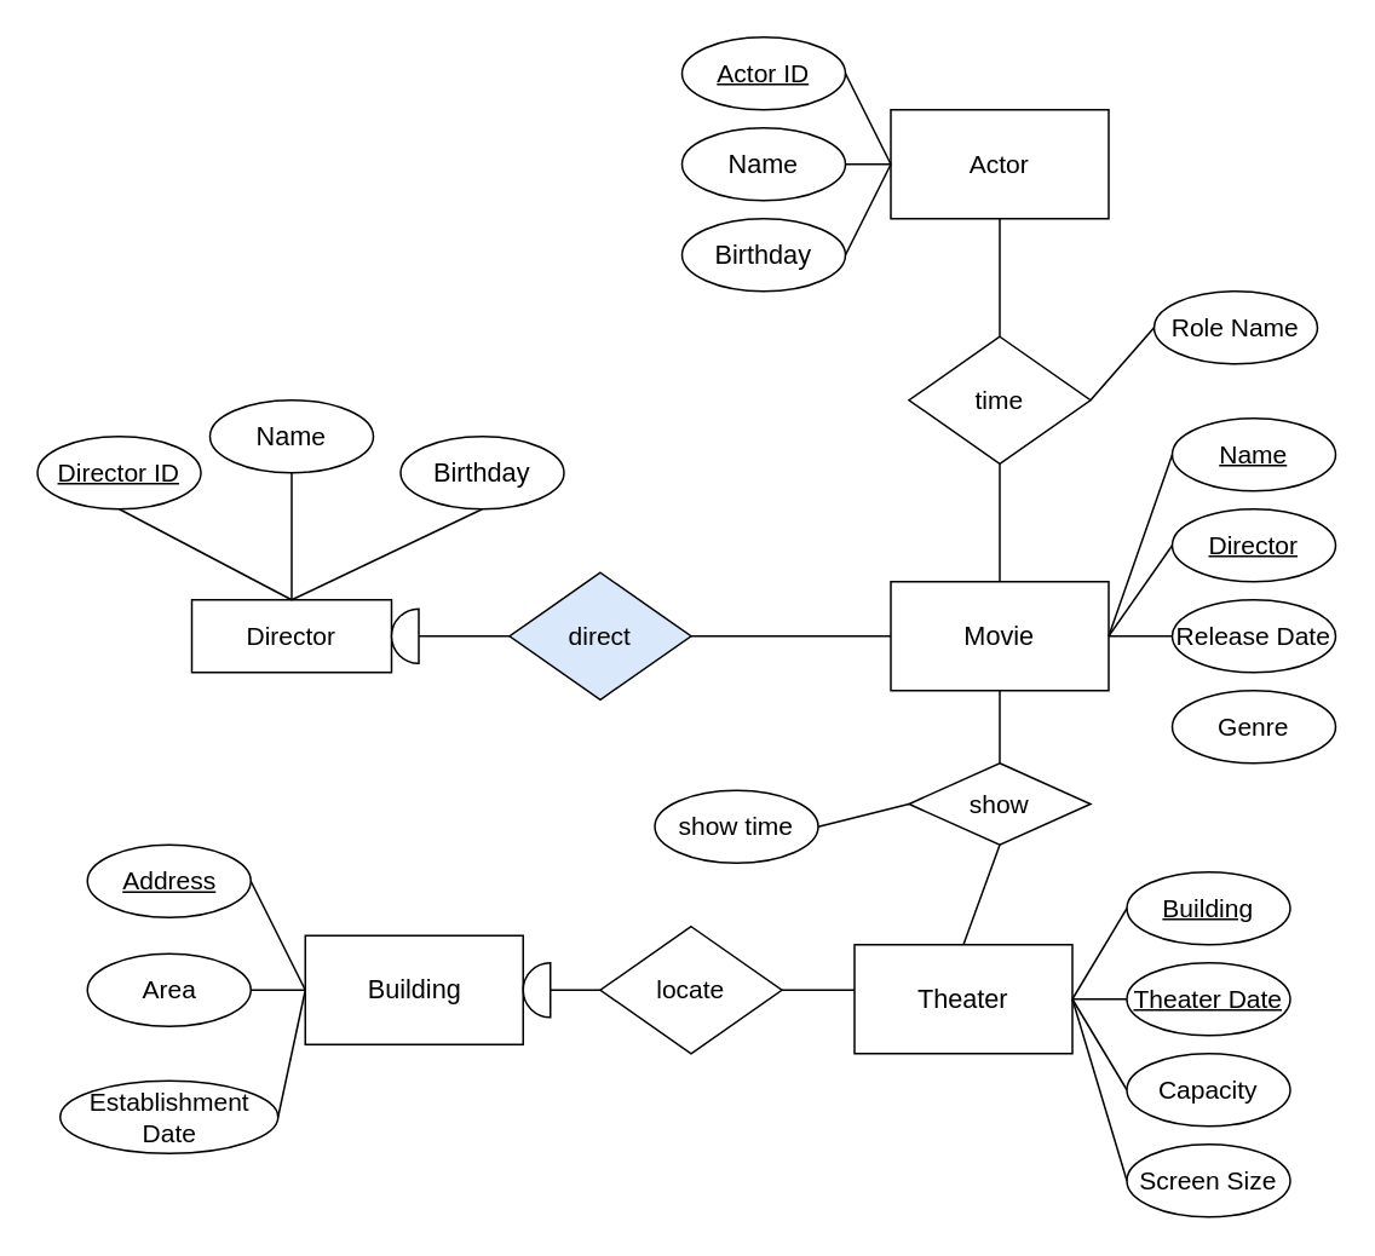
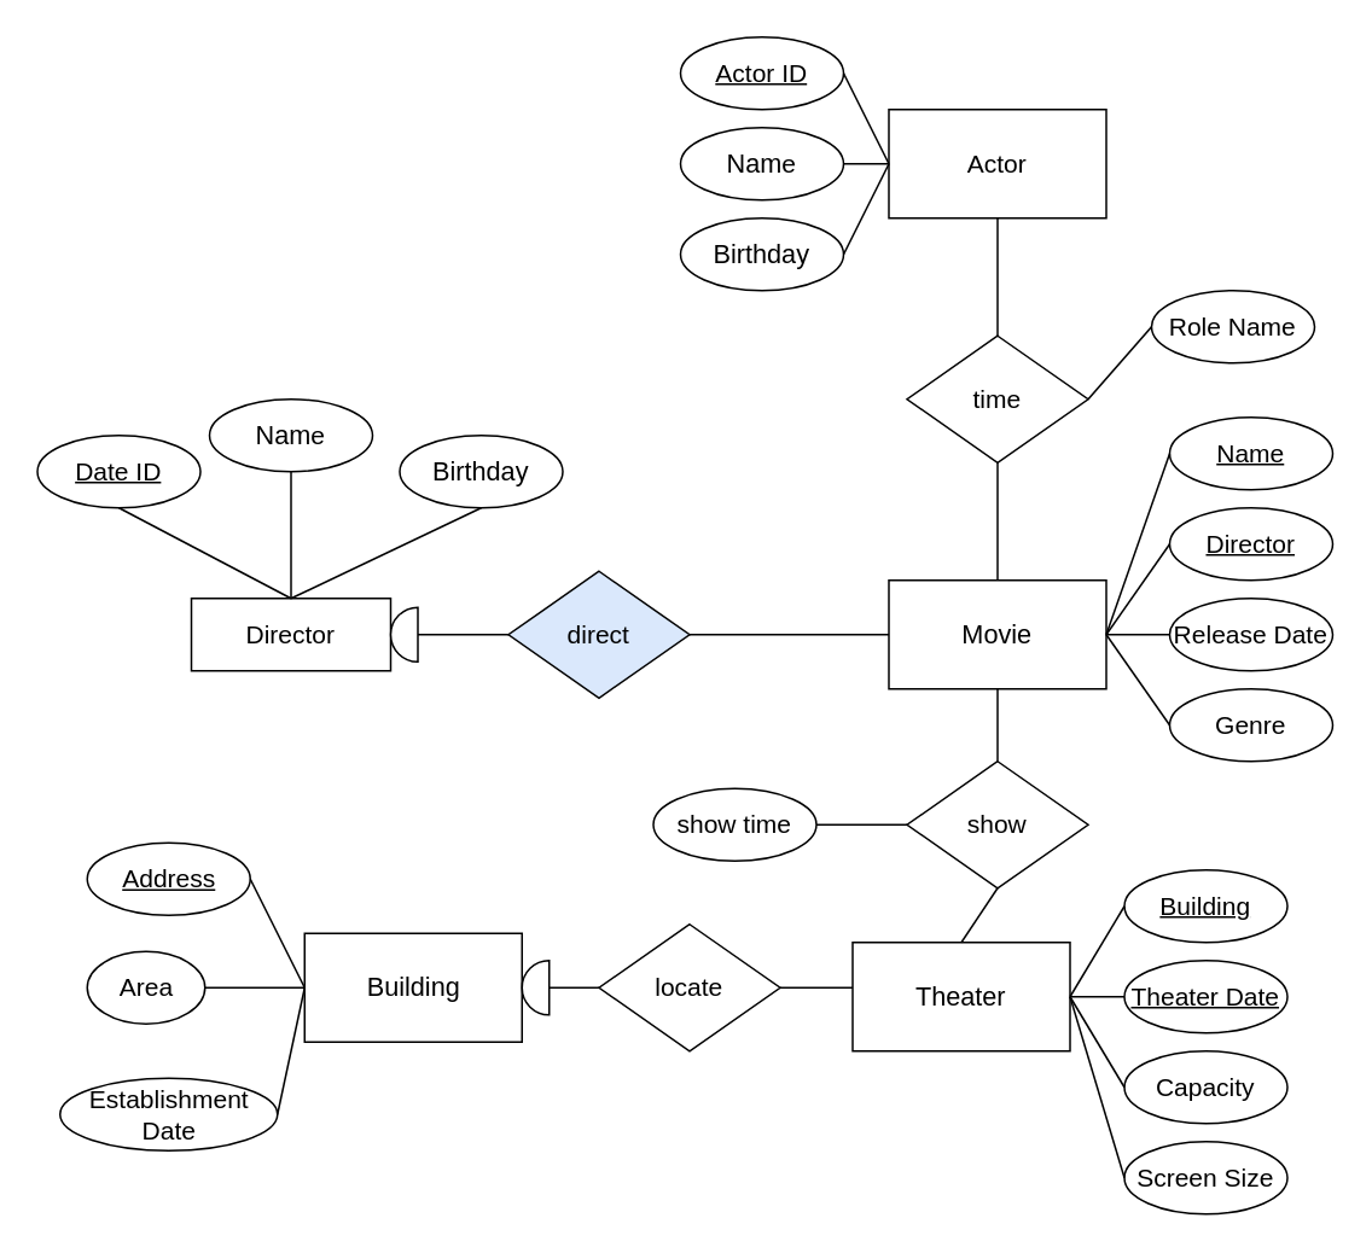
  <mxCell id="0" />
  <mxCell id="1" parent="0" />
  <mxCell id="2" value="&lt;font style=&quot;font-size: 14px&quot;&gt;Director&lt;/font&gt;" style="rounded=0;whiteSpace=wrap;html=1;" vertex="1" parent="1"><mxGeometry x="105" y="330" width="110" height="40" as="geometry" /></mxCell>
  <mxCell id="3" value="&lt;span style=&quot;left: 130.059px ; top: 339.291px ; font-size: 14.451px ; font-family: sans-serif ; transform: scalex(1.024)&quot; dir=&quot;ltr&quot;&gt;Movie &lt;/span&gt;" style="rounded=0;whiteSpace=wrap;html=1;" vertex="1" parent="1"><mxGeometry x="490" y="320" width="120" height="60" as="geometry" /></mxCell>
  <mxCell id="4" value="&lt;font style=&quot;font-size: 14px&quot;&gt;Actor&lt;/font&gt;" style="rounded=0;whiteSpace=wrap;html=1;" vertex="1" parent="1"><mxGeometry x="490" y="60" width="120" height="60" as="geometry" /></mxCell>
  <mxCell id="5" value="&lt;span style=&quot;left: 130.059px ; top: 419.074px ; font-size: 14.451px ; font-family: sans-serif ; transform: scalex(1.021)&quot; dir=&quot;ltr&quot;&gt;Building &lt;/span&gt;" style="rounded=0;whiteSpace=wrap;html=1;" vertex="1" parent="1"><mxGeometry x="167.5" y="515" width="120" height="60" as="geometry" /></mxCell>
  <mxCell id="6" value="&lt;span style=&quot;left: 130.059px ; top: 458.965px ; font-size: 14.451px ; font-family: sans-serif ; transform: scalex(1.007)&quot; dir=&quot;ltr&quot;&gt;Theater &lt;/span&gt;" style="rounded=0;whiteSpace=wrap;html=1;" vertex="1" parent="1"><mxGeometry x="470" y="520" width="120" height="60" as="geometry" /></mxCell>
  <mxCell id="7" value="&lt;span style=&quot;left: 312.566px ; top: 299.4px ; font-size: 14.451px ; font-family: sans-serif ; transform: scalex(0.999)&quot; dir=&quot;ltr&quot;&gt;Nam&lt;/span&gt;e" style="ellipse;whiteSpace=wrap;html=1;fontSize=14;" vertex="1" parent="1"><mxGeometry x="115" y="220" width="90" height="40" as="geometry" /></mxCell>
  <mxCell id="8" value="&lt;span style=&quot;left: 130.059px ; top: 319.346px ; font-size: 14.451px ; font-family: sans-serif ; transform: scalex(1.025)&quot; dir=&quot;ltr&quot;&gt;Birthday&lt;/span&gt;" style="ellipse;whiteSpace=wrap;html=1;fontSize=14;" vertex="1" parent="1"><mxGeometry x="220" y="240" width="90" height="40" as="geometry" /></mxCell>
- <mxCell id="9" value="&lt;u&gt;Director ID&lt;/u&gt;" style="ellipse;whiteSpace=wrap;html=1;fontSize=14;" vertex="1" parent="1"><mxGeometry x="20" y="240" width="90" height="40" as="geometry" /></mxCell>
+ <mxCell id="9" value="&lt;u&gt;Date ID&lt;/u&gt;" style="ellipse;whiteSpace=wrap;html=1;fontSize=14;" vertex="1" parent="1"><mxGeometry x="20" y="240" width="90" height="40" as="geometry" /></mxCell>
  <mxCell id="10" value="" style="endArrow=none;html=1;rounded=0;fontSize=14;exitX=0.5;exitY=0;exitDx=0;exitDy=0;entryX=0.5;entryY=1;entryDx=0;entryDy=0;" edge="1" parent="1" source="2" target="9"><mxGeometry width="50" height="50" relative="1" as="geometry"><mxPoint x="490" y="480" as="sourcePoint" /><mxPoint x="540" y="430" as="targetPoint" /></mxGeometry></mxCell>
  <mxCell id="11" value="" style="endArrow=none;html=1;rounded=0;fontSize=14;exitX=0.5;exitY=0;exitDx=0;exitDy=0;entryX=0.5;entryY=1;entryDx=0;entryDy=0;" edge="1" parent="1" source="2" target="7"><mxGeometry width="50" height="50" relative="1" as="geometry"><mxPoint x="170" y="340" as="sourcePoint" /><mxPoint x="75" y="330" as="targetPoint" /></mxGeometry></mxCell>
  <mxCell id="12" value="" style="endArrow=none;html=1;rounded=0;fontSize=14;exitX=0.5;exitY=0;exitDx=0;exitDy=0;entryX=0.5;entryY=1;entryDx=0;entryDy=0;" edge="1" parent="1" source="2" target="8"><mxGeometry width="50" height="50" relative="1" as="geometry"><mxPoint x="170" y="340" as="sourcePoint" /><mxPoint x="170" y="310" as="targetPoint" /></mxGeometry></mxCell>
  <mxCell id="13" value="&lt;u&gt;Name&lt;/u&gt;" style="ellipse;whiteSpace=wrap;html=1;fontSize=14;" vertex="1" parent="1"><mxGeometry x="645" y="230" width="90" height="40" as="geometry" /></mxCell>
  <mxCell id="14" value="&lt;u&gt;Director&lt;/u&gt;" style="ellipse;whiteSpace=wrap;html=1;fontSize=14;" vertex="1" parent="1"><mxGeometry x="645" y="280" width="90" height="40" as="geometry" /></mxCell>
  <mxCell id="15" value="Release Date" style="ellipse;whiteSpace=wrap;html=1;fontSize=14;" vertex="1" parent="1"><mxGeometry x="645" y="330" width="90" height="40" as="geometry" /></mxCell>
  <mxCell id="16" value="Genre" style="ellipse;whiteSpace=wrap;html=1;fontSize=14;" vertex="1" parent="1"><mxGeometry x="645" y="380" width="90" height="40" as="geometry" /></mxCell>
  <mxCell id="17" value="&lt;u&gt;Address&lt;/u&gt;" style="ellipse;whiteSpace=wrap;html=1;fontSize=14;" vertex="1" parent="1"><mxGeometry x="47.5" y="465" width="90" height="40" as="geometry" /></mxCell>
- <mxCell id="18" value="Area" style="ellipse;whiteSpace=wrap;html=1;fontSize=14;" vertex="1" parent="1"><mxGeometry x="47.5" y="525" width="90" height="40" as="geometry" /></mxCell>
+ <mxCell id="18" value="Area" style="ellipse;whiteSpace=wrap;html=1;fontSize=14;" vertex="1" parent="1"><mxGeometry x="47.5" y="525" width="65" height="40" as="geometry" /></mxCell>
  <mxCell id="19" value="Establishment Date" style="ellipse;whiteSpace=wrap;html=1;fontSize=14;" vertex="1" parent="1"><mxGeometry x="32.5" y="595" width="120" height="40" as="geometry" /></mxCell>
  <mxCell id="20" value="&lt;u&gt;Building&lt;/u&gt;" style="ellipse;whiteSpace=wrap;html=1;fontSize=14;" vertex="1" parent="1"><mxGeometry x="620" y="480" width="90" height="40" as="geometry" /></mxCell>
  <mxCell id="21" value="&lt;u&gt;Theater Date&lt;/u&gt;" style="ellipse;whiteSpace=wrap;html=1;fontSize=14;" vertex="1" parent="1"><mxGeometry x="620" y="530" width="90" height="40" as="geometry" /></mxCell>
  <mxCell id="22" value="Capacity" style="ellipse;whiteSpace=wrap;html=1;fontSize=14;" vertex="1" parent="1"><mxGeometry x="620" y="580" width="90" height="40" as="geometry" /></mxCell>
  <mxCell id="23" value="Screen Size" style="ellipse;whiteSpace=wrap;html=1;fontSize=14;" vertex="1" parent="1"><mxGeometry x="620" y="630" width="90" height="40" as="geometry" /></mxCell>
  <mxCell id="24" value="&lt;u&gt;Actor ID&lt;/u&gt;" style="ellipse;whiteSpace=wrap;html=1;fontSize=14;" vertex="1" parent="1"><mxGeometry x="375" y="20" width="90" height="40" as="geometry" /></mxCell>
  <mxCell id="25" value="&lt;span style=&quot;left: 312.566px ; top: 299.4px ; font-size: 14.451px ; font-family: sans-serif ; transform: scalex(0.999)&quot; dir=&quot;ltr&quot;&gt;Nam&lt;/span&gt;e" style="ellipse;whiteSpace=wrap;html=1;fontSize=14;" vertex="1" parent="1"><mxGeometry x="375" y="70" width="90" height="40" as="geometry" /></mxCell>
  <mxCell id="26" value="&lt;span style=&quot;left: 130.059px ; top: 319.346px ; font-size: 14.451px ; font-family: sans-serif ; transform: scalex(1.025)&quot; dir=&quot;ltr&quot;&gt;Birthday&lt;/span&gt;" style="ellipse;whiteSpace=wrap;html=1;fontSize=14;" vertex="1" parent="1"><mxGeometry x="375" y="120" width="90" height="40" as="geometry" /></mxCell>
  <mxCell id="27" value="" style="endArrow=none;html=1;rounded=0;fontSize=14;entryX=0;entryY=0.5;entryDx=0;entryDy=0;exitX=1;exitY=0.5;exitDx=0;exitDy=0;" edge="1" parent="1" source="3" target="13"><mxGeometry width="50" height="50" relative="1" as="geometry"><mxPoint x="400" y="360" as="sourcePoint" /><mxPoint x="455" y="360" as="targetPoint" /></mxGeometry></mxCell>
  <mxCell id="28" value="" style="endArrow=none;html=1;rounded=0;fontSize=14;entryX=0;entryY=0.5;entryDx=0;entryDy=0;exitX=1;exitY=0.5;exitDx=0;exitDy=0;" edge="1" parent="1" source="3" target="14"><mxGeometry width="50" height="50" relative="1" as="geometry"><mxPoint x="575" y="360" as="sourcePoint" /><mxPoint x="610" y="260" as="targetPoint" /></mxGeometry></mxCell>
  <mxCell id="29" value="" style="endArrow=none;html=1;rounded=0;fontSize=14;entryX=0;entryY=0.5;entryDx=0;entryDy=0;exitX=1;exitY=0.5;exitDx=0;exitDy=0;" edge="1" parent="1" source="3" target="15"><mxGeometry width="50" height="50" relative="1" as="geometry"><mxPoint x="575" y="360" as="sourcePoint" /><mxPoint x="610" y="310" as="targetPoint" /></mxGeometry></mxCell>
+ <mxCell id="30" value="" style="endArrow=none;html=1;rounded=0;fontSize=14;entryX=0;entryY=0.5;entryDx=0;entryDy=0;exitX=1;exitY=0.5;exitDx=0;exitDy=0;" edge="1" parent="1" source="3" target="16"><mxGeometry width="50" height="50" relative="1" as="geometry"><mxPoint x="575" y="360" as="sourcePoint" /><mxPoint x="610" y="360" as="targetPoint" /></mxGeometry></mxCell>
  <mxCell id="31" value="" style="endArrow=none;html=1;rounded=0;fontSize=14;exitX=0;exitY=0.5;exitDx=0;exitDy=0;entryX=1;entryY=0.5;entryDx=0;entryDy=0;" edge="1" parent="1" source="4" target="24"><mxGeometry width="50" height="50" relative="1" as="geometry"><mxPoint x="575" y="-120" as="sourcePoint" /><mxPoint x="575" y="-150" as="targetPoint" /></mxGeometry></mxCell>
  <mxCell id="32" value="" style="endArrow=none;html=1;rounded=0;fontSize=14;exitX=0;exitY=0.5;exitDx=0;exitDy=0;entryX=1;entryY=0.5;entryDx=0;entryDy=0;" edge="1" parent="1" source="4" target="25"><mxGeometry width="50" height="50" relative="1" as="geometry"><mxPoint x="500" y="100" as="sourcePoint" /><mxPoint x="475" y="50" as="targetPoint" /></mxGeometry></mxCell>
  <mxCell id="33" value="" style="endArrow=none;html=1;rounded=0;fontSize=14;entryX=1;entryY=0.5;entryDx=0;entryDy=0;exitX=0;exitY=0.5;exitDx=0;exitDy=0;" edge="1" parent="1" source="4" target="26"><mxGeometry width="50" height="50" relative="1" as="geometry"><mxPoint x="137" y="530" as="sourcePoint" /><mxPoint x="117" y="540" as="targetPoint" /></mxGeometry></mxCell>
  <mxCell id="34" value="" style="endArrow=none;html=1;rounded=0;fontSize=14;entryX=0;entryY=0.5;entryDx=0;entryDy=0;exitX=1;exitY=0.5;exitDx=0;exitDy=0;" edge="1" parent="1" source="6" target="20"><mxGeometry width="50" height="50" relative="1" as="geometry"><mxPoint x="575" y="360" as="sourcePoint" /><mxPoint x="610" y="260" as="targetPoint" /></mxGeometry></mxCell>
  <mxCell id="35" value="" style="endArrow=none;html=1;rounded=0;fontSize=14;exitX=1;exitY=0.5;exitDx=0;exitDy=0;" edge="1" parent="1" source="6" target="21"><mxGeometry width="50" height="50" relative="1" as="geometry"><mxPoint x="600" y="560" as="sourcePoint" /><mxPoint x="630" y="510" as="targetPoint" /></mxGeometry></mxCell>
  <mxCell id="36" value="" style="endArrow=none;html=1;rounded=0;fontSize=14;exitX=1;exitY=0.5;exitDx=0;exitDy=0;entryX=0;entryY=0.5;entryDx=0;entryDy=0;" edge="1" parent="1" source="6" target="22"><mxGeometry width="50" height="50" relative="1" as="geometry"><mxPoint x="600" y="560" as="sourcePoint" /><mxPoint x="630" y="560" as="targetPoint" /></mxGeometry></mxCell>
  <mxCell id="37" value="" style="endArrow=none;html=1;rounded=0;fontSize=14;exitX=1;exitY=0.5;exitDx=0;exitDy=0;entryX=0;entryY=0.5;entryDx=0;entryDy=0;" edge="1" parent="1" source="6"><mxGeometry width="50" height="50" relative="1" as="geometry"><mxPoint x="600" y="560" as="sourcePoint" /><mxPoint x="620" y="650" as="targetPoint" /></mxGeometry></mxCell>
  <mxCell id="38" style="edgeStyle=none;rounded=0;orthogonalLoop=1;jettySize=auto;html=1;exitX=0;exitY=0.5;exitDx=0;exitDy=0;entryX=1;entryY=0.5;entryDx=0;entryDy=0;fontSize=14;" edge="1" parent="1" source="39" target="2"><mxGeometry relative="1" as="geometry" /></mxCell>
  <mxCell id="39" value="direct" style="rhombus;whiteSpace=wrap;html=1;fontSize=14;fillColor=#dae8fc;" vertex="1" parent="1"><mxGeometry x="280" y="315" width="100" height="70" as="geometry" /></mxCell>
  <mxCell id="40" value="time" style="rhombus;whiteSpace=wrap;html=1;fontSize=14;" vertex="1" parent="1"><mxGeometry x="500" y="185" width="100" height="70" as="geometry" /></mxCell>
  <mxCell id="41" style="edgeStyle=none;rounded=0;orthogonalLoop=1;jettySize=auto;html=1;entryX=0.5;entryY=0;entryDx=0;entryDy=0;fontSize=14;" edge="1" parent="1" source="3" target="3"><mxGeometry relative="1" as="geometry" /></mxCell>
  <mxCell id="42" value="" style="endArrow=none;html=1;rounded=0;fontSize=14;exitX=1;exitY=0.5;exitDx=0;exitDy=0;entryX=0;entryY=0.5;entryDx=0;entryDy=0;" edge="1" parent="1" source="40" target="43"><mxGeometry width="50" height="50" relative="1" as="geometry"><mxPoint x="300" y="345" as="sourcePoint" /><mxPoint x="405" y="295" as="targetPoint" /></mxGeometry></mxCell>
  <mxCell id="43" value="Role Name" style="ellipse;whiteSpace=wrap;html=1;fontSize=14;" vertex="1" parent="1"><mxGeometry x="635" y="160" width="90" height="40" as="geometry" /></mxCell>
  <mxCell id="44" value="" style="endArrow=none;html=1;rounded=0;fontSize=14;exitX=0;exitY=0.5;exitDx=0;exitDy=0;entryX=1;entryY=0.5;entryDx=0;entryDy=0;" edge="1" parent="1" source="5" target="17"><mxGeometry width="50" height="50" relative="1" as="geometry"><mxPoint x="57.5" y="335" as="sourcePoint" /><mxPoint x="162.5" y="285" as="targetPoint" /></mxGeometry></mxCell>
  <mxCell id="45" value="" style="endArrow=none;html=1;rounded=0;fontSize=14;exitX=0;exitY=0.5;exitDx=0;exitDy=0;entryX=1;entryY=0.5;entryDx=0;entryDy=0;" edge="1" parent="1" source="5" target="18"><mxGeometry width="50" height="50" relative="1" as="geometry"><mxPoint x="177.5" y="555" as="sourcePoint" /><mxPoint x="147.5" y="495" as="targetPoint" /></mxGeometry></mxCell>
  <mxCell id="46" value="" style="endArrow=none;html=1;rounded=0;fontSize=14;exitX=0;exitY=0.5;exitDx=0;exitDy=0;entryX=1;entryY=0.5;entryDx=0;entryDy=0;" edge="1" parent="1" source="5" target="19"><mxGeometry width="50" height="50" relative="1" as="geometry"><mxPoint x="177.5" y="555" as="sourcePoint" /><mxPoint x="147.5" y="555" as="targetPoint" /></mxGeometry></mxCell>
  <mxCell id="47" style="edgeStyle=none;rounded=0;orthogonalLoop=1;jettySize=auto;html=1;exitX=0;exitY=0.5;exitDx=0;exitDy=0;entryX=0.5;entryY=1;entryDx=0;entryDy=0;entryPerimeter=0;fontSize=14;" edge="1" parent="1" source="48" target="54"><mxGeometry relative="1" as="geometry" /></mxCell>
  <mxCell id="48" value="locate" style="rhombus;whiteSpace=wrap;html=1;fontSize=14;" vertex="1" parent="1"><mxGeometry x="330" y="510" width="100" height="70" as="geometry" /></mxCell>
  <mxCell id="49" value="" style="endArrow=none;html=1;rounded=0;fontSize=14;" edge="1" parent="1" target="3"><mxGeometry relative="1" as="geometry"><mxPoint x="380" y="350" as="sourcePoint" /><mxPoint x="290" y="360" as="targetPoint" /></mxGeometry></mxCell>
  <mxCell id="50" value="" style="verticalLabelPosition=bottom;verticalAlign=top;html=1;shape=mxgraph.basic.half_circle;fontSize=14;direction=south;" vertex="1" parent="1"><mxGeometry x="215" y="335" width="15" height="30" as="geometry" /></mxCell>
  <mxCell id="51" value="" style="endArrow=none;html=1;rounded=0;fontSize=14;exitX=0.5;exitY=1;exitDx=0;exitDy=0;entryX=0.5;entryY=0;entryDx=0;entryDy=0;" edge="1" parent="1" source="40" target="3"><mxGeometry relative="1" as="geometry"><mxPoint x="390" y="360" as="sourcePoint" /><mxPoint x="500" y="360" as="targetPoint" /></mxGeometry></mxCell>
  <mxCell id="52" value="" style="endArrow=none;html=1;rounded=0;fontSize=14;exitX=0.5;exitY=1;exitDx=0;exitDy=0;entryX=0.5;entryY=0;entryDx=0;entryDy=0;" edge="1" parent="1" source="4" target="40"><mxGeometry relative="1" as="geometry"><mxPoint x="560" y="265" as="sourcePoint" /><mxPoint x="690" y="335" as="targetPoint" /></mxGeometry></mxCell>
  <mxCell id="53" value="" style="endArrow=none;html=1;rounded=0;fontSize=14;" edge="1" parent="1" source="48"><mxGeometry relative="1" as="geometry"><mxPoint x="390" y="360" as="sourcePoint" /><mxPoint x="470" y="545" as="targetPoint" /></mxGeometry></mxCell>
  <mxCell id="54" value="" style="verticalLabelPosition=bottom;verticalAlign=top;html=1;shape=mxgraph.basic.half_circle;fontSize=14;direction=south;" vertex="1" parent="1"><mxGeometry x="287.5" y="530" width="15" height="30" as="geometry" /></mxCell>
- <mxCell id="55" value="show" style="rhombus;whiteSpace=wrap;html=1;fontSize=14;" vertex="1" parent="1"><mxGeometry x="500" y="420" width="100" height="45" as="geometry" /></mxCell>
+ <mxCell id="55" value="show" style="rhombus;whiteSpace=wrap;html=1;fontSize=14;" vertex="1" parent="1"><mxGeometry x="500" y="420" width="100" height="70" as="geometry" /></mxCell>
  <mxCell id="56" value="" style="endArrow=none;html=1;rounded=0;fontSize=14;entryX=0.5;entryY=1;entryDx=0;entryDy=0;exitX=0.5;exitY=0;exitDx=0;exitDy=0;" edge="1" parent="1" source="55" target="3"><mxGeometry relative="1" as="geometry"><mxPoint x="390" y="360" as="sourcePoint" /><mxPoint x="500" y="360" as="targetPoint" /></mxGeometry></mxCell>
  <mxCell id="57" value="" style="endArrow=none;html=1;rounded=0;fontSize=14;entryX=0.5;entryY=1;entryDx=0;entryDy=0;exitX=0.5;exitY=0;exitDx=0;exitDy=0;" edge="1" parent="1" source="6" target="55"><mxGeometry relative="1" as="geometry"><mxPoint x="560" y="430" as="sourcePoint" /><mxPoint x="560" y="390" as="targetPoint" /></mxGeometry></mxCell>
  <mxCell id="58" style="edgeStyle=none;rounded=0;orthogonalLoop=1;jettySize=auto;html=1;entryX=0.5;entryY=1;entryDx=0;entryDy=0;fontSize=14;" edge="1" parent="1" source="55" target="55"><mxGeometry relative="1" as="geometry" /></mxCell>
  <mxCell id="59" value="show time" style="ellipse;whiteSpace=wrap;html=1;fontSize=14;" vertex="1" parent="1"><mxGeometry x="360" y="435" width="90" height="40" as="geometry" /></mxCell>
  <mxCell id="60" value="" style="endArrow=none;html=1;rounded=0;fontSize=14;entryX=0;entryY=0.5;entryDx=0;entryDy=0;exitX=1;exitY=0.5;exitDx=0;exitDy=0;" edge="1" parent="1" source="59" target="55"><mxGeometry relative="1" as="geometry"><mxPoint x="440" y="555" as="sourcePoint" /><mxPoint x="480" y="555" as="targetPoint" /></mxGeometry></mxCell>
